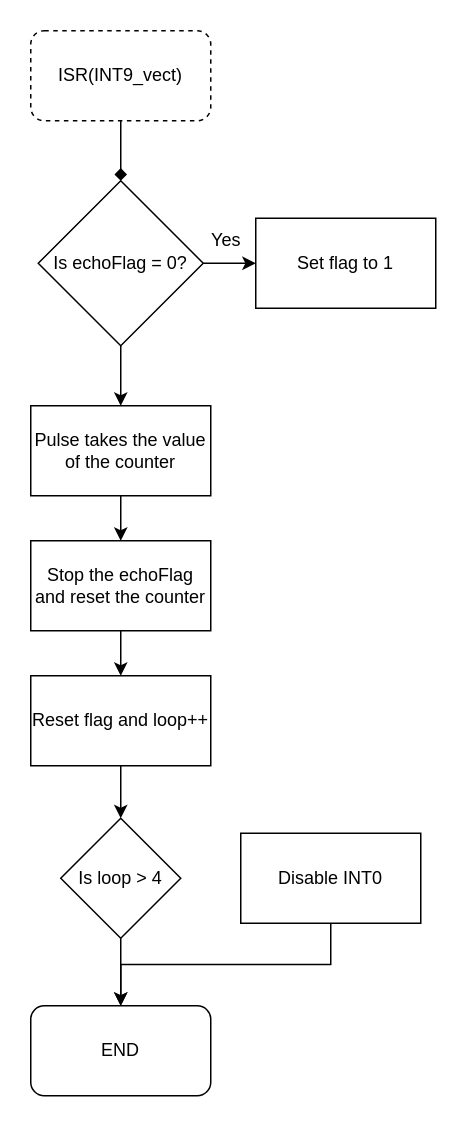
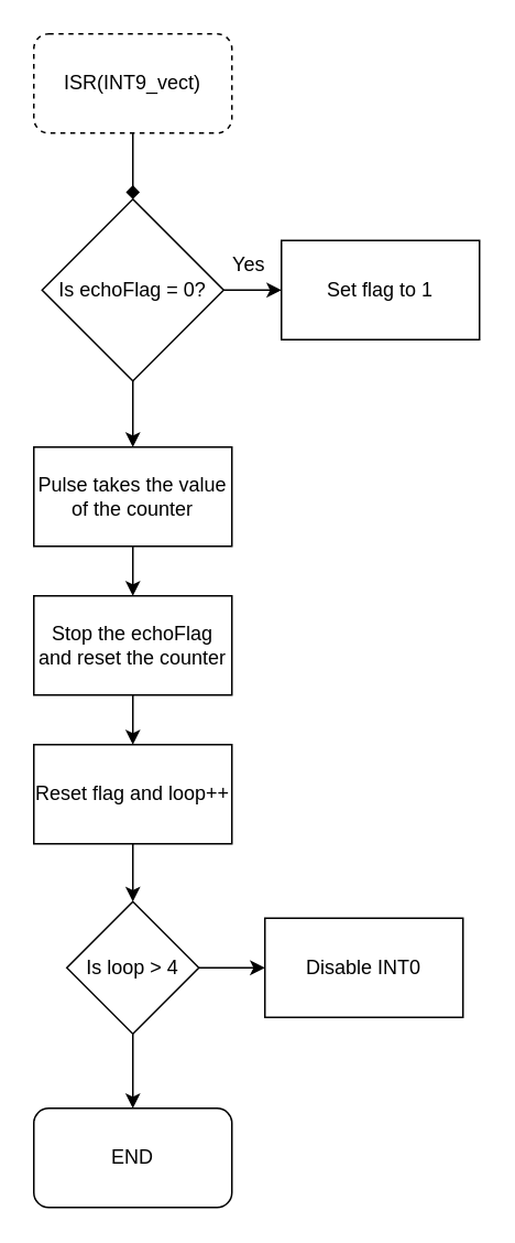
  <mxCell id="0" />
  <mxCell id="1" parent="0" />
  <mxCell id="2" value="" style="edgeStyle=orthogonalEdgeStyle;rounded=0;orthogonalLoop=1;jettySize=auto;html=1;endArrow=diamond;" parent="1" source="3" target="6" edge="1"><mxGeometry relative="1" as="geometry" /></mxCell>
  <mxCell id="3" value="ISR(INT9_vect)" style="rounded=1;whiteSpace=wrap;html=1;dashed=1;" parent="1" vertex="1"><mxGeometry x="20" y="20" width="120" height="60" as="geometry" /></mxCell>
  <mxCell id="4" value="" style="edgeStyle=orthogonalEdgeStyle;rounded=0;orthogonalLoop=1;jettySize=auto;html=1;" parent="1" source="6" target="7" edge="1"><mxGeometry relative="1" as="geometry" /></mxCell>
  <mxCell id="5" value="" style="edgeStyle=orthogonalEdgeStyle;rounded=0;orthogonalLoop=1;jettySize=auto;html=1;" parent="1" source="6" target="10" edge="1"><mxGeometry relative="1" as="geometry" /></mxCell>
  <mxCell id="6" value="Is echoFlag = 0?" style="rhombus;whiteSpace=wrap;html=1;" parent="1" vertex="1"><mxGeometry x="25" y="120" width="110" height="110" as="geometry" /></mxCell>
  <mxCell id="7" value="Set flag to 1" style="rounded=0;whiteSpace=wrap;html=1;" parent="1" vertex="1"><mxGeometry x="170" y="145" width="120" height="60" as="geometry" /></mxCell>
  <mxCell id="8" value="Yes" style="text;html=1;align=center;verticalAlign=middle;resizable=0;points=[];autosize=1;strokeColor=none;fillColor=none;" parent="1" vertex="1"><mxGeometry x="130" y="150" width="40" height="20" as="geometry" /></mxCell>
  <mxCell id="9" value="" style="edgeStyle=orthogonalEdgeStyle;rounded=0;orthogonalLoop=1;jettySize=auto;html=1;" parent="1" source="10" target="12" edge="1"><mxGeometry relative="1" as="geometry" /></mxCell>
  <mxCell id="10" value="Pulse takes the value of the counter" style="rounded=0;whiteSpace=wrap;html=1;" parent="1" vertex="1"><mxGeometry x="20" y="270" width="120" height="60" as="geometry" /></mxCell>
  <mxCell id="11" value="" style="edgeStyle=orthogonalEdgeStyle;rounded=0;orthogonalLoop=1;jettySize=auto;html=1;" parent="1" source="12" target="14" edge="1"><mxGeometry relative="1" as="geometry" /></mxCell>
  <mxCell id="12" value="Stop the echoFlag and reset the counter" style="rounded=0;whiteSpace=wrap;html=1;" parent="1" vertex="1"><mxGeometry x="20" y="360" width="120" height="60" as="geometry" /></mxCell>
  <mxCell id="13" value="" style="edgeStyle=orthogonalEdgeStyle;rounded=0;orthogonalLoop=1;jettySize=auto;html=1;" parent="1" source="14" target="17" edge="1"><mxGeometry relative="1" as="geometry" /></mxCell>
  <mxCell id="14" value="Reset flag and loop++" style="rounded=0;whiteSpace=wrap;html=1;" parent="1" vertex="1"><mxGeometry x="20" y="450" width="120" height="60" as="geometry" /></mxCell>
+ <mxCell id="15" value="" style="edgeStyle=orthogonalEdgeStyle;rounded=0;orthogonalLoop=1;jettySize=auto;html=1;" parent="1" source="17" target="19" edge="1"><mxGeometry relative="1" as="geometry" /></mxCell>
  <mxCell id="16" value="" style="edgeStyle=orthogonalEdgeStyle;rounded=0;orthogonalLoop=1;jettySize=auto;html=1;" parent="1" source="17" target="20" edge="1"><mxGeometry relative="1" as="geometry" /></mxCell>
  <mxCell id="17" value="Is loop &amp;gt; 4" style="rhombus;whiteSpace=wrap;html=1;" parent="1" vertex="1"><mxGeometry x="40" y="545" width="80" height="80" as="geometry" /></mxCell>
- <mxCell id="18" style="edgeStyle=orthogonalEdgeStyle;rounded=0;orthogonalLoop=1;jettySize=auto;html=1;exitX=0.5;exitY=1;exitDx=0;exitDy=0;entryX=0.5;entryY=0;entryDx=0;entryDy=0;" parent="1" source="19" target="20" edge="1"><mxGeometry relative="1" as="geometry" /></mxCell>
  <mxCell id="19" value="Disable INT0" style="rounded=0;whiteSpace=wrap;html=1;" parent="1" vertex="1"><mxGeometry x="160" y="555" width="120" height="60" as="geometry" /></mxCell>
  <mxCell id="20" value="END" style="rounded=1;whiteSpace=wrap;html=1;" parent="1" vertex="1"><mxGeometry x="20" y="670" width="120" height="60" as="geometry" /></mxCell>
